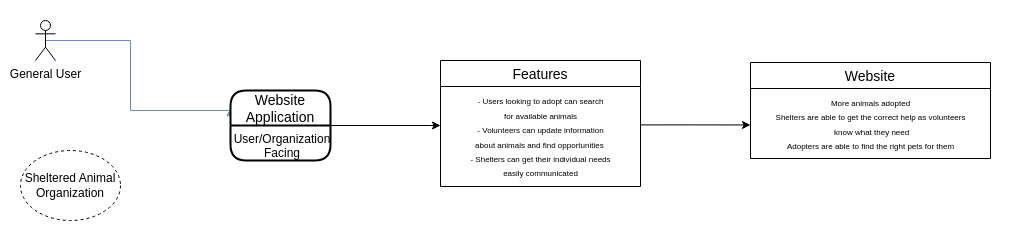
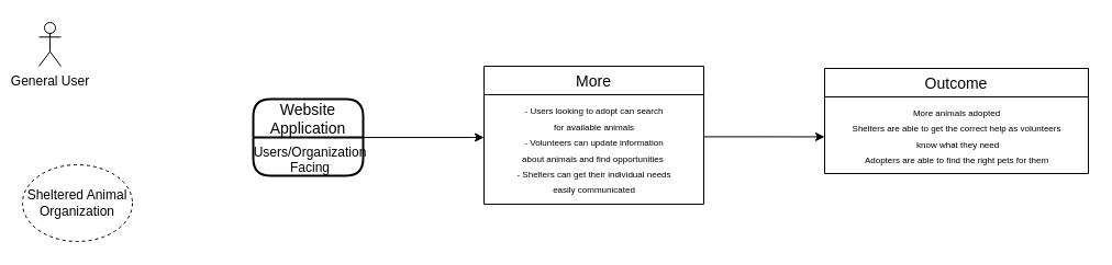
  <mxCell id="0" />
  <mxCell id="1" parent="0" />
- <mxCell id="2" style="edgeStyle=orthogonalEdgeStyle;rounded=0;orthogonalLoop=1;jettySize=auto;html=1;exitX=0.5;exitY=0.5;exitDx=0;exitDy=0;exitPerimeter=0;entryX=0;entryY=0.25;entryDx=0;entryDy=0;fillColor=#dae8fc;strokeColor=#6c8ebf;" parent="1" source="3" target="6" edge="1"><mxGeometry relative="1" as="geometry"><Array as="points"><mxPoint x="130" y="40" /><mxPoint x="130" y="110" /><mxPoint x="230" y="110" /></Array><mxPoint x="190" y="110" as="targetPoint" /></mxGeometry></mxCell>
  <mxCell id="3" value="General User" style="shape=umlActor;verticalLabelPosition=bottom;verticalAlign=top;html=1;outlineConnect=0;" parent="1" vertex="1"><mxGeometry x="35" y="20" width="20" height="40" as="geometry" /></mxCell>
  <mxCell id="4" value="Sheltered Animal Organization" style="ellipse;whiteSpace=wrap;html=1;dashed=1;" parent="1" vertex="1"><mxGeometry x="20" y="150" width="100" height="70" as="geometry" /></mxCell>
  <mxCell id="5" style="edgeStyle=orthogonalEdgeStyle;rounded=0;orthogonalLoop=1;jettySize=auto;html=1;exitX=1;exitY=0;exitDx=0;exitDy=0;" parent="1" source="7" target="9" edge="1"><mxGeometry relative="1" as="geometry"><Array as="points"><mxPoint x="430" y="125" /><mxPoint x="430" y="125" /></Array><mxPoint x="600" y="118" as="targetPoint" /></mxGeometry></mxCell>
  <mxCell id="6" value="Website &#10;Application" style="swimlane;childLayout=stackLayout;horizontal=1;startSize=35;horizontalStack=0;rounded=1;fontSize=14;fontStyle=0;strokeWidth=2;resizeParent=0;resizeLast=1;shadow=0;dashed=0;align=center;" parent="1" vertex="1"><mxGeometry x="230" y="90" width="100" height="70" as="geometry" /></mxCell>
- <mxCell id="7" value="User/Organization&#10;Facing" style="align=center;strokeColor=none;fillColor=none;spacingLeft=4;fontSize=12;verticalAlign=top;resizable=0;rotatable=0;part=1;" parent="6" vertex="1"><mxGeometry y="35" width="100" height="35" as="geometry" /></mxCell>
- <mxCell id="8" value="Features" style="swimlane;fontStyle=0;childLayout=stackLayout;horizontal=1;startSize=26;horizontalStack=0;resizeParent=1;resizeParentMax=0;resizeLast=0;collapsible=1;marginBottom=0;align=center;fontSize=14;" parent="1" vertex="1"><mxGeometry x="440" y="60" width="200" height="126" as="geometry" /></mxCell>
+ <mxCell id="7" value="Users/Organization&#10;Facing" style="align=center;strokeColor=none;fillColor=none;spacingLeft=4;fontSize=12;verticalAlign=top;resizable=0;rotatable=0;part=1;" parent="6" vertex="1"><mxGeometry y="35" width="100" height="35" as="geometry" /></mxCell>
+ <mxCell id="8" value="More" style="swimlane;fontStyle=0;childLayout=stackLayout;horizontal=1;startSize=26;horizontalStack=0;resizeParent=1;resizeParentMax=0;resizeLast=0;collapsible=1;marginBottom=0;align=center;fontSize=14;" parent="1" vertex="1"><mxGeometry x="440" y="60" width="200" height="126" as="geometry" /></mxCell>
  <mxCell id="9" value="&lt;font style=&quot;font-size: 8px&quot;&gt;- Users looking to adopt can search &lt;br&gt;for available animals&lt;br&gt;- Volunteers can update information &lt;br&gt;about animals and find opportunities&amp;nbsp;&lt;br&gt;- Shelters can get their individual needs &lt;br&gt;easily communicated&lt;br&gt;&lt;/font&gt;" style="text;html=1;align=center;verticalAlign=middle;resizable=0;points=[];autosize=1;" vertex="1" parent="8"><mxGeometry y="26" width="200" height="100" as="geometry" /></mxCell>
  <mxCell id="10" style="edgeStyle=orthogonalEdgeStyle;rounded=0;orthogonalLoop=1;jettySize=auto;html=1;exitX=1;exitY=0;exitDx=0;exitDy=0;" edge="1" parent="1"><mxGeometry relative="1" as="geometry"><Array as="points"><mxPoint x="690" y="124.41" /><mxPoint x="690" y="124.41" /></Array><mxPoint x="640" y="124.41" as="sourcePoint" /><mxPoint x="750" y="124.469" as="targetPoint" /></mxGeometry></mxCell>
- <mxCell id="11" value="Website" style="swimlane;fontStyle=0;childLayout=stackLayout;horizontal=1;startSize=26;horizontalStack=0;resizeParent=1;resizeParentMax=0;resizeLast=0;collapsible=1;marginBottom=0;align=center;fontSize=14;" vertex="1" parent="1"><mxGeometry x="750" y="62" width="240" height="96" as="geometry" /></mxCell>
+ <mxCell id="11" value="Outcome" style="swimlane;fontStyle=0;childLayout=stackLayout;horizontal=1;startSize=26;horizontalStack=0;resizeParent=1;resizeParentMax=0;resizeLast=0;collapsible=1;marginBottom=0;align=center;fontSize=14;" vertex="1" parent="1"><mxGeometry x="750" y="62" width="240" height="96" as="geometry" /></mxCell>
  <mxCell id="12" value="&lt;font style=&quot;font-size: 8px&quot;&gt;More animals adopted&lt;br&gt;Shelters are able to get the correct help as volunteers&lt;br&gt;&amp;nbsp;know what they need&lt;br&gt;Adopters are able to find the right pets for them&lt;br&gt;&lt;/font&gt;" style="text;html=1;align=center;verticalAlign=middle;resizable=0;points=[];autosize=1;" vertex="1" parent="11"><mxGeometry y="26" width="240" height="70" as="geometry" /></mxCell>
